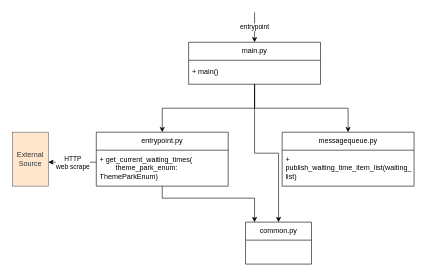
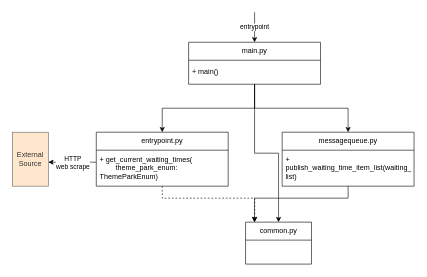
  <mxCell id="0" />
  <mxCell id="1" parent="0" />
- <mxCell id="2" style="edgeStyle=orthogonalEdgeStyle;rounded=0;orthogonalLoop=1;jettySize=auto;html=1;" edge="1" parent="1" source="3" target="14"><mxGeometry relative="1" as="geometry"><Array as="points"><mxPoint x="270" y="330" /><mxPoint x="424" y="330" /></Array></mxGeometry></mxCell>
+ <mxCell id="2" style="edgeStyle=orthogonalEdgeStyle;rounded=0;orthogonalLoop=1;jettySize=auto;html=1;dashed=1;" edge="1" parent="1" source="3" target="14"><mxGeometry relative="1" as="geometry"><Array as="points"><mxPoint x="270" y="330" /><mxPoint x="424" y="330" /></Array></mxGeometry></mxCell>
  <mxCell id="3" value="entrypoint.py" style="swimlane;fontStyle=0;childLayout=stackLayout;horizontal=1;startSize=30;horizontalStack=0;resizeParent=1;resizeParentMax=0;resizeLast=0;collapsible=1;marginBottom=0;whiteSpace=wrap;html=1;" vertex="1" parent="1"><mxGeometry x="160" y="220" width="220" height="90" as="geometry" /></mxCell>
  <mxCell id="4" value="+ get_current_waiting_times(&lt;div&gt;&lt;span style=&quot;white-space: pre;&quot;&gt;&#09;&lt;/span&gt;theme_park_enum: ThemeParkEnum)&lt;/div&gt;" style="text;strokeColor=none;fillColor=none;align=left;verticalAlign=middle;spacingLeft=4;spacingRight=4;overflow=hidden;points=[[0,0.5],[1,0.5]];portConstraint=eastwest;rotatable=0;whiteSpace=wrap;html=1;" vertex="1" parent="3"><mxGeometry y="30" width="220" height="60" as="geometry" /></mxCell>
+ <mxCell id="5" style="edgeStyle=orthogonalEdgeStyle;rounded=0;orthogonalLoop=1;jettySize=auto;html=1;" edge="1" parent="1" source="6" target="14"><mxGeometry relative="1" as="geometry"><Array as="points"><mxPoint x="580" y="330" /><mxPoint x="424" y="330" /></Array></mxGeometry></mxCell>
  <mxCell id="6" value="messagequeue.py" style="swimlane;fontStyle=0;childLayout=stackLayout;horizontal=1;startSize=30;horizontalStack=0;resizeParent=1;resizeParentMax=0;resizeLast=0;collapsible=1;marginBottom=0;whiteSpace=wrap;html=1;" vertex="1" parent="1"><mxGeometry x="470" y="220" width="220" height="90" as="geometry" /></mxCell>
  <mxCell id="7" value="+ publish_waiting_time_item_list(waiting_time_item_list: list)" style="text;strokeColor=none;fillColor=none;align=left;verticalAlign=middle;spacingLeft=4;spacingRight=4;overflow=hidden;points=[[0,0.5],[1,0.5]];portConstraint=eastwest;rotatable=0;whiteSpace=wrap;html=1;" vertex="1" parent="6"><mxGeometry y="30" width="220" height="60" as="geometry" /></mxCell>
  <mxCell id="8" style="edgeStyle=orthogonalEdgeStyle;rounded=0;orthogonalLoop=1;jettySize=auto;html=1;" edge="1" parent="1" source="11" target="3"><mxGeometry relative="1" as="geometry" /></mxCell>
  <mxCell id="9" style="edgeStyle=orthogonalEdgeStyle;rounded=0;orthogonalLoop=1;jettySize=auto;html=1;" edge="1" parent="1" source="11" target="6"><mxGeometry relative="1" as="geometry" /></mxCell>
  <mxCell id="10" style="edgeStyle=orthogonalEdgeStyle;rounded=0;orthogonalLoop=1;jettySize=auto;html=1;" edge="1" parent="1" source="11" target="14"><mxGeometry relative="1" as="geometry" /></mxCell>
  <mxCell id="11" value="main.py" style="swimlane;fontStyle=0;childLayout=stackLayout;horizontal=1;startSize=30;horizontalStack=0;resizeParent=1;resizeParentMax=0;resizeLast=0;collapsible=1;marginBottom=0;whiteSpace=wrap;html=1;" vertex="1" parent="1"><mxGeometry x="314" y="70" width="220" height="70" as="geometry" /></mxCell>
  <mxCell id="12" value="+ main()" style="text;strokeColor=none;fillColor=none;align=left;verticalAlign=middle;spacingLeft=4;spacingRight=4;overflow=hidden;points=[[0,0.5],[1,0.5]];portConstraint=eastwest;rotatable=0;whiteSpace=wrap;html=1;" vertex="1" parent="11"><mxGeometry y="30" width="220" height="40" as="geometry" /></mxCell>
  <mxCell id="13" value="entrypoint" style="endArrow=classic;html=1;rounded=0;entryX=0.5;entryY=0;entryDx=0;entryDy=0;" edge="1" parent="1" target="11"><mxGeometry width="50" height="50" relative="1" as="geometry"><mxPoint x="424" y="20" as="sourcePoint" /><mxPoint x="470" y="-10" as="targetPoint" /></mxGeometry></mxCell>
  <mxCell id="14" value="common.py" style="swimlane;fontStyle=0;childLayout=stackLayout;horizontal=1;startSize=30;horizontalStack=0;resizeParent=1;resizeParentMax=0;resizeLast=0;collapsible=1;marginBottom=0;whiteSpace=wrap;html=1;" vertex="1" parent="1"><mxGeometry x="409" y="370" width="110" height="70" as="geometry" /></mxCell>
  <mxCell id="15" value="External&lt;div&gt;Source&lt;/div&gt;" style="rounded=0;whiteSpace=wrap;html=1;fillColor=#ffe6cc;fontColor=#333333;strokeColor=#666666;" vertex="1" parent="1"><mxGeometry x="20" y="220" width="60" height="90" as="geometry" /></mxCell>
  <mxCell id="16" style="edgeStyle=orthogonalEdgeStyle;rounded=0;orthogonalLoop=1;jettySize=auto;html=1;" edge="1" parent="1" source="4" target="15"><mxGeometry relative="1" as="geometry"><Array as="points"><mxPoint x="100" y="270" /><mxPoint x="100" y="270" /></Array></mxGeometry></mxCell>
  <mxCell id="17" value="HTTP&lt;div&gt;web scrape&lt;/div&gt;" style="edgeLabel;html=1;align=center;verticalAlign=middle;resizable=0;points=[];" vertex="1" connectable="0" parent="16"><mxGeometry x="0.34" y="-2" relative="1" as="geometry"><mxPoint x="14" y="2" as="offset" /></mxGeometry></mxCell>
